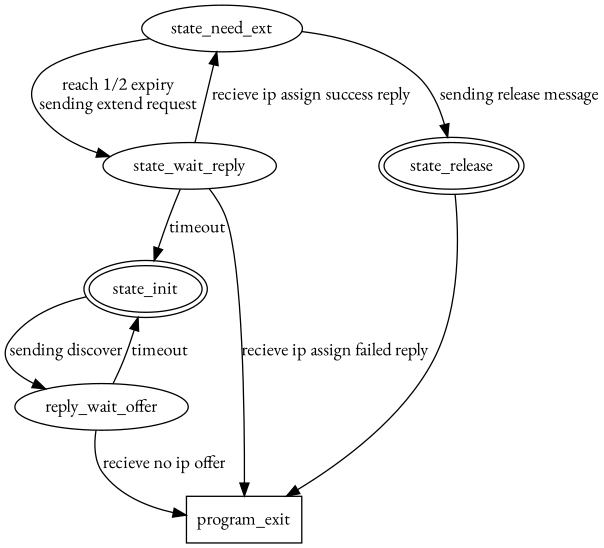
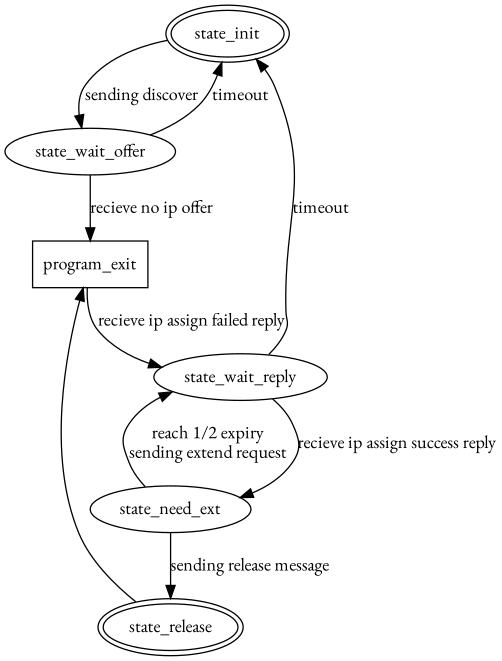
  digraph {
    fontname="EB Garamond"
    node [fontname="EB Garamond" group=2]
    edge [fontname="EB Garamond"]
    state_init [group=1 peripheries=2]
-   state_wait_offer [label=reply_wait_offer]
+   state_wait_offer
    program_exit [group=3 shape=box]
    state_release [peripheries=2]
    state_wait_reply
    state_need_ext
    state_init -> state_wait_offer [label="sending discover"]
    state_wait_offer -> state_init [label=timeout]
    state_wait_offer -> program_exit [label="recieve no ip offer"]
    state_release -> program_exit
    state_wait_reply -> state_init [label=timeout]
-   state_wait_reply -> program_exit [label="recieve ip assign failed reply"]
+   program_exit -> state_wait_reply [label="recieve ip assign failed reply"]
    state_wait_reply -> state_need_ext [label="recieve ip assign success reply"]
    state_need_ext -> state_release [label="sending release message"]
    state_need_ext -> state_wait_reply [label="reach 1/2 expiry\nsending extend request"]
  }
